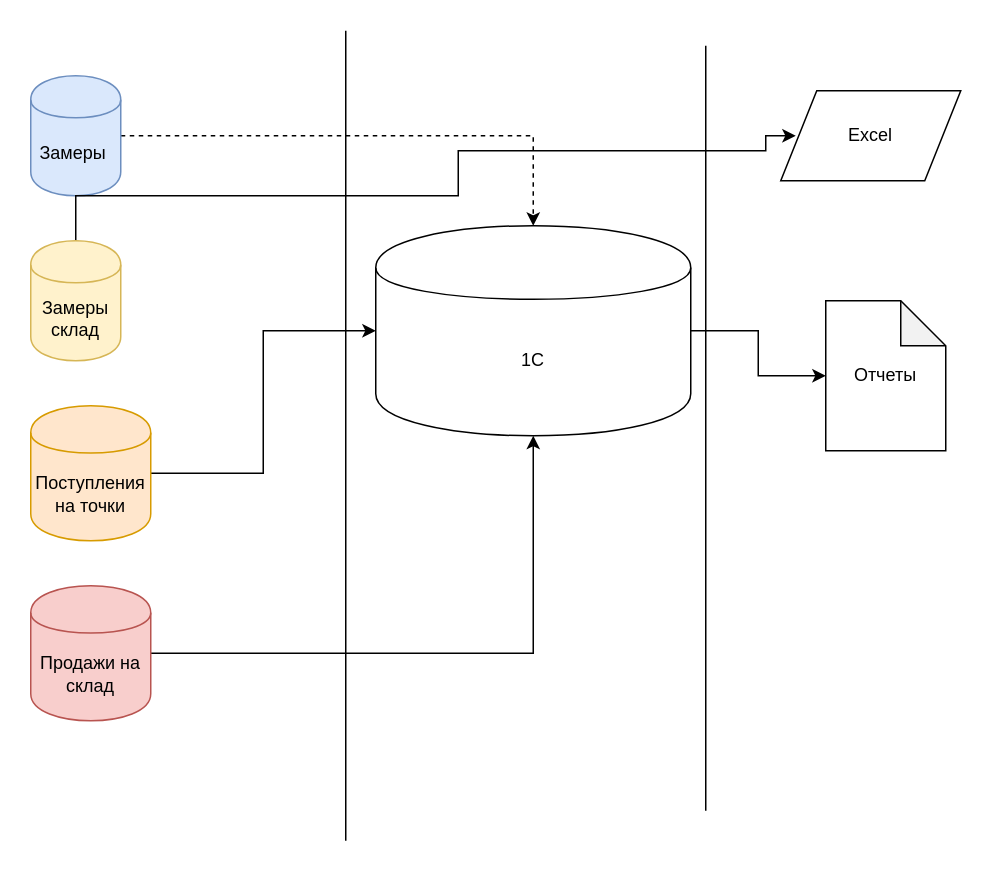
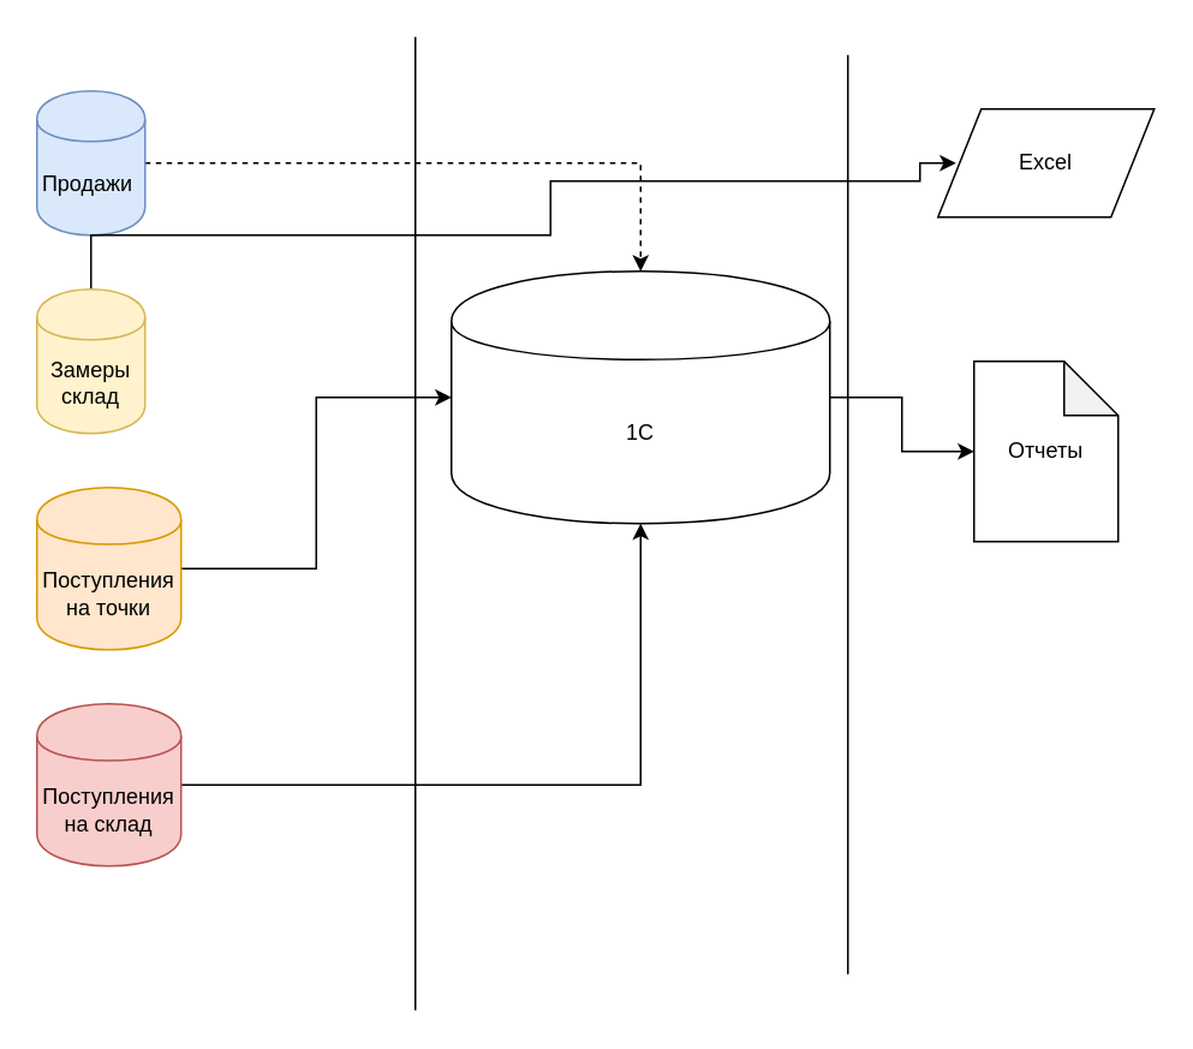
  <mxCell id="0" />
  <mxCell id="1" parent="0" />
  <mxCell id="2" style="edgeStyle=orthogonalEdgeStyle;rounded=0;orthogonalLoop=1;jettySize=auto;html=1;dashed=1;" edge="1" parent="1" source="3" target="11"><mxGeometry relative="1" as="geometry" /></mxCell>
- <mxCell id="3" value="Замеры&amp;nbsp;" style="shape=cylinder;whiteSpace=wrap;html=1;boundedLbl=1;backgroundOutline=1;fillColor=#dae8fc;strokeColor=#6c8ebf;" vertex="1" parent="1"><mxGeometry x="20" y="50" width="60" height="80" as="geometry" /></mxCell>
+ <mxCell id="3" value="Продажи&amp;nbsp;" style="shape=cylinder;whiteSpace=wrap;html=1;boundedLbl=1;backgroundOutline=1;fillColor=#dae8fc;strokeColor=#6c8ebf;" vertex="1" parent="1"><mxGeometry x="20" y="50" width="60" height="80" as="geometry" /></mxCell>
  <mxCell id="4" style="edgeStyle=orthogonalEdgeStyle;rounded=0;orthogonalLoop=1;jettySize=auto;html=1;entryX=0;entryY=0.5;entryDx=0;entryDy=0;" edge="1" parent="1" source="5"><mxGeometry relative="1" as="geometry"><mxPoint x="530" y="90" as="targetPoint" /><Array as="points"><mxPoint x="50" y="130" /><mxPoint x="305" y="130" /><mxPoint x="305" y="100" /><mxPoint x="510" y="100" /><mxPoint x="510" y="90" /></Array></mxGeometry></mxCell>
  <mxCell id="5" value="Замеры склад" style="shape=cylinder;whiteSpace=wrap;html=1;boundedLbl=1;backgroundOutline=1;fillColor=#fff2cc;strokeColor=#d6b656;" vertex="1" parent="1"><mxGeometry x="20" y="160" width="60" height="80" as="geometry" /></mxCell>
  <mxCell id="6" value="" style="edgeStyle=orthogonalEdgeStyle;rounded=0;orthogonalLoop=1;jettySize=auto;html=1;" edge="1" parent="1" source="7" target="11"><mxGeometry relative="1" as="geometry"><mxPoint x="180" y="315" as="targetPoint" /></mxGeometry></mxCell>
  <mxCell id="7" value="Поступления на точки" style="shape=cylinder;whiteSpace=wrap;html=1;boundedLbl=1;backgroundOutline=1;fillColor=#ffe6cc;strokeColor=#d79b00;" vertex="1" parent="1"><mxGeometry x="20" y="270" width="80" height="90" as="geometry" /></mxCell>
  <mxCell id="8" style="edgeStyle=orthogonalEdgeStyle;rounded=0;orthogonalLoop=1;jettySize=auto;html=1;" edge="1" parent="1" source="9" target="11"><mxGeometry relative="1" as="geometry" /></mxCell>
- <mxCell id="9" value="Продажи на склад" style="shape=cylinder;whiteSpace=wrap;html=1;boundedLbl=1;backgroundOutline=1;fillColor=#f8cecc;strokeColor=#b85450;" vertex="1" parent="1"><mxGeometry x="20" y="390" width="80" height="90" as="geometry" /></mxCell>
+ <mxCell id="9" value="Поступления на склад" style="shape=cylinder;whiteSpace=wrap;html=1;boundedLbl=1;backgroundOutline=1;fillColor=#f8cecc;strokeColor=#b85450;" vertex="1" parent="1"><mxGeometry x="20" y="390" width="80" height="90" as="geometry" /></mxCell>
  <mxCell id="10" style="edgeStyle=orthogonalEdgeStyle;rounded=0;orthogonalLoop=1;jettySize=auto;html=1;entryX=0;entryY=0.5;entryDx=0;entryDy=0;entryPerimeter=0;" edge="1" parent="1" source="11" target="15"><mxGeometry relative="1" as="geometry" /></mxCell>
  <mxCell id="11" value="1С" style="shape=cylinder;whiteSpace=wrap;html=1;boundedLbl=1;backgroundOutline=1;" vertex="1" parent="1"><mxGeometry x="250" y="150" width="210" height="140" as="geometry" /></mxCell>
  <mxCell id="12" value="" style="endArrow=none;html=1;" edge="1" parent="1"><mxGeometry width="50" height="50" relative="1" as="geometry"><mxPoint x="230" y="560" as="sourcePoint" /><mxPoint x="230" y="20" as="targetPoint" /></mxGeometry></mxCell>
  <mxCell id="13" value="" style="endArrow=none;html=1;" edge="1" parent="1"><mxGeometry width="50" height="50" relative="1" as="geometry"><mxPoint x="470" y="540" as="sourcePoint" /><mxPoint x="470" y="30" as="targetPoint" /></mxGeometry></mxCell>
  <mxCell id="14" value="Excel" style="shape=parallelogram;perimeter=parallelogramPerimeter;whiteSpace=wrap;html=1;" vertex="1" parent="1"><mxGeometry x="520" y="60" width="120" height="60" as="geometry" /></mxCell>
- <mxCell id="15" value="Отчеты" style="shape=note;whiteSpace=wrap;html=1;backgroundOutline=1;darkOpacity=0.05;" vertex="1" parent="1"><mxGeometry x="550" y="200" width="80" height="100" as="geometry" /></mxCell>
+ <mxCell id="15" value="Отчеты" style="shape=note;whiteSpace=wrap;html=1;backgroundOutline=1;darkOpacity=0.05;" vertex="1" parent="1"><mxGeometry x="540" y="200" width="80" height="100" as="geometry" /></mxCell>
